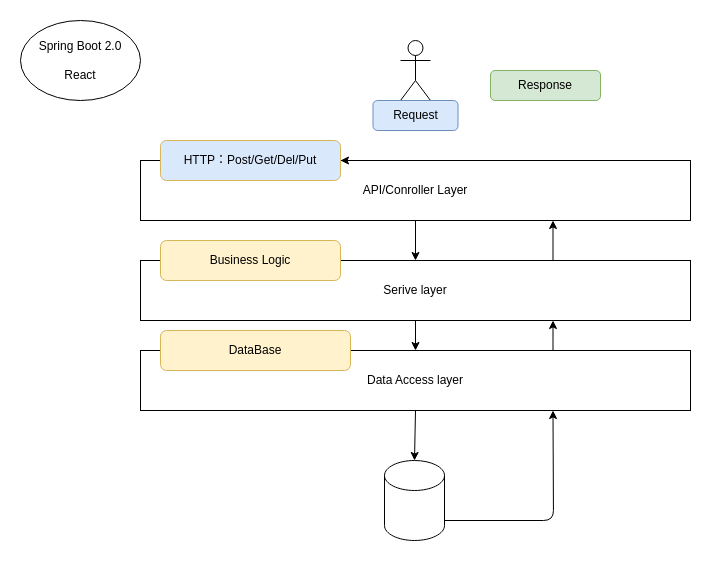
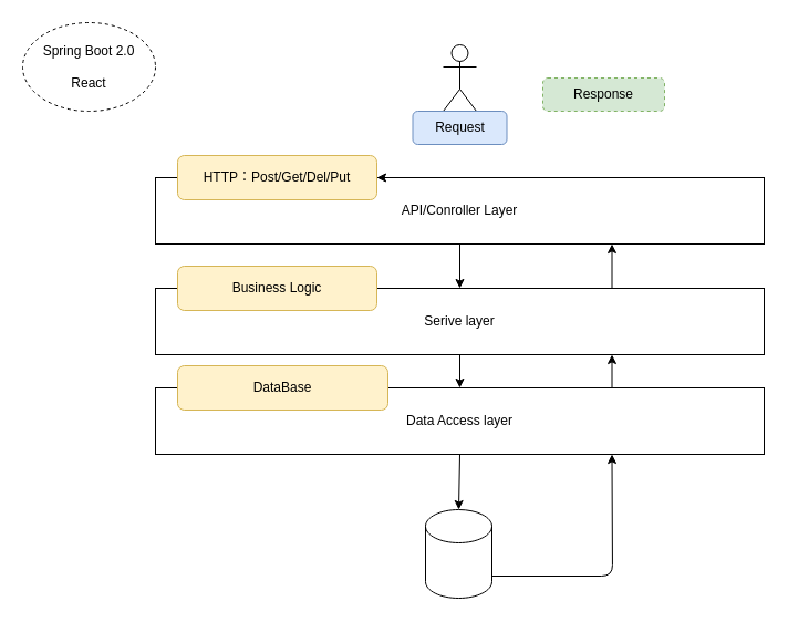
  <mxCell id="0" />
  <mxCell id="1" parent="0" />
  <mxCell id="2" value="API/Conroller Layer" style="rounded=0;whiteSpace=wrap;html=1;" vertex="1" parent="1"><mxGeometry x="140" y="160" width="550" height="60" as="geometry" /></mxCell>
  <mxCell id="3" value="Serive layer" style="rounded=0;whiteSpace=wrap;html=1;" vertex="1" parent="1"><mxGeometry x="140" y="260" width="550" height="60" as="geometry" /></mxCell>
  <mxCell id="4" value="Data Access layer" style="rounded=0;whiteSpace=wrap;html=1;" vertex="1" parent="1"><mxGeometry x="140" y="350" width="550" height="60" as="geometry" /></mxCell>
  <mxCell id="5" value="Actor" style="shape=umlActor;verticalLabelPosition=bottom;verticalAlign=top;html=1;outlineConnect=0;" vertex="1" parent="1"><mxGeometry x="400" y="40" width="30" height="60" as="geometry" /></mxCell>
- <mxCell id="6" value="Spring Boot 2.0&lt;br&gt;&lt;br&gt;React" style="ellipse;whiteSpace=wrap;html=1;" vertex="1" parent="1"><mxGeometry x="20" y="20" width="120" height="80" as="geometry" /></mxCell>
+ <mxCell id="6" value="Spring Boot 2.0&lt;br&gt;&lt;br&gt;React" style="ellipse;whiteSpace=wrap;html=1;dashed=1;" vertex="1" parent="1"><mxGeometry x="20" y="20" width="120" height="80" as="geometry" /></mxCell>
  <mxCell id="7" value="Request" style="rounded=1;whiteSpace=wrap;html=1;fillColor=#dae8fc;strokeColor=#6c8ebf;" vertex="1" parent="1"><mxGeometry x="372.5" y="100" width="85" height="30" as="geometry" /></mxCell>
- <mxCell id="8" value="Response" style="rounded=1;whiteSpace=wrap;html=1;fillColor=#d5e8d4;strokeColor=#82b366;" vertex="1" parent="1"><mxGeometry x="490" y="70" width="110" height="30" as="geometry" /></mxCell>
+ <mxCell id="8" value="Response" style="rounded=1;whiteSpace=wrap;html=1;fillColor=#d5e8d4;strokeColor=#82b366;dashed=1;" vertex="1" parent="1"><mxGeometry x="490" y="70" width="110" height="30" as="geometry" /></mxCell>
  <mxCell id="9" value="" style="shape=cylinder3;whiteSpace=wrap;html=1;boundedLbl=1;backgroundOutline=1;size=15;" vertex="1" parent="1"><mxGeometry x="384" y="460" width="60" height="80" as="geometry" /></mxCell>
  <mxCell id="10" value="" style="endArrow=classic;html=1;exitX=0.5;exitY=1;exitDx=0;exitDy=0;" edge="1" parent="1" source="2" target="3"><mxGeometry width="50" height="50" relative="1" as="geometry"><mxPoint x="392.5" y="150" as="sourcePoint" /><mxPoint x="392.3" y="170" as="targetPoint" /></mxGeometry></mxCell>
  <mxCell id="11" value="" style="endArrow=classic;html=1;exitX=0.5;exitY=1;exitDx=0;exitDy=0;entryX=0.5;entryY=0;entryDx=0;entryDy=0;" edge="1" parent="1" source="3" target="4"><mxGeometry width="50" height="50" relative="1" as="geometry"><mxPoint x="392" y="230" as="sourcePoint" /><mxPoint x="392" y="270" as="targetPoint" /></mxGeometry></mxCell>
  <mxCell id="12" value="" style="endArrow=classic;html=1;exitX=0.5;exitY=1;exitDx=0;exitDy=0;entryX=0.5;entryY=0;entryDx=0;entryDy=0;entryPerimeter=0;" edge="1" parent="1" source="4" target="9"><mxGeometry width="50" height="50" relative="1" as="geometry"><mxPoint x="402" y="240" as="sourcePoint" /><mxPoint x="402" y="280" as="targetPoint" /></mxGeometry></mxCell>
  <mxCell id="13" value="" style="endArrow=classic;html=1;entryX=0.75;entryY=1;entryDx=0;entryDy=0;" edge="1" parent="1" target="4"><mxGeometry width="50" height="50" relative="1" as="geometry"><mxPoint x="444" y="520" as="sourcePoint" /><mxPoint x="460" y="490" as="targetPoint" /><Array as="points"><mxPoint x="553" y="520" /></Array></mxGeometry></mxCell>
  <mxCell id="14" value="" style="endArrow=classic;html=1;exitX=0.75;exitY=0;exitDx=0;exitDy=0;entryX=0.75;entryY=1;entryDx=0;entryDy=0;" edge="1" parent="1" source="4" target="3"><mxGeometry width="50" height="50" relative="1" as="geometry"><mxPoint x="380" y="330" as="sourcePoint" /><mxPoint x="430" y="280" as="targetPoint" /></mxGeometry></mxCell>
  <mxCell id="15" value="" style="endArrow=classic;html=1;exitX=0.75;exitY=0;exitDx=0;exitDy=0;entryX=0.75;entryY=1;entryDx=0;entryDy=0;" edge="1" parent="1" source="3" target="2"><mxGeometry width="50" height="50" relative="1" as="geometry"><mxPoint x="570" y="270" as="sourcePoint" /><mxPoint x="620" y="220" as="targetPoint" /></mxGeometry></mxCell>
  <mxCell id="16" value="" style="endArrow=classic;html=1;exitX=0.75;exitY=0;exitDx=0;exitDy=0;" edge="1" parent="1" source="2" target="17"><mxGeometry width="50" height="50" relative="1" as="geometry"><mxPoint x="550" y="200" as="sourcePoint" /><mxPoint x="600" y="150" as="targetPoint" /></mxGeometry></mxCell>
- <mxCell id="17" value="HTTP：Post/Get/Del/Put" style="rounded=1;whiteSpace=wrap;html=1;fillColor=#dae8fc;strokeColor=#d6b656;" vertex="1" parent="1"><mxGeometry x="160" y="140" width="180" height="40" as="geometry" /></mxCell>
+ <mxCell id="17" value="HTTP：Post/Get/Del/Put" style="rounded=1;whiteSpace=wrap;html=1;fillColor=#fff2cc;strokeColor=#d6b656;" vertex="1" parent="1"><mxGeometry x="160" y="140" width="180" height="40" as="geometry" /></mxCell>
  <mxCell id="18" value="Business Logic" style="rounded=1;whiteSpace=wrap;html=1;fillColor=#fff2cc;strokeColor=#d6b656;" vertex="1" parent="1"><mxGeometry x="160" y="240" width="180" height="40" as="geometry" /></mxCell>
  <mxCell id="19" value="DataBase" style="rounded=1;whiteSpace=wrap;html=1;fillColor=#fff2cc;strokeColor=#d6b656;" vertex="1" parent="1"><mxGeometry x="160" y="330" width="190" height="40" as="geometry" /></mxCell>
